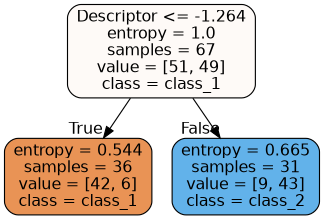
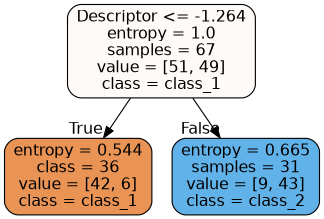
  digraph {
    node [color=black fontname=helvetica shape=box style="filled, rounded"]
    edge [fontname=helvetica labeldistance=2.5]
    n1 [fillcolor="#fefaf7" label="Descriptor <= -1.264\nentropy = 1.0\nsamples = 67\nvalue = [51, 49]\nclass = class_1"]
-   n2 [fillcolor="#e99355" label="entropy = 0.544\nsamples = 36\nvalue = [42, 6]\nclass = class_1"]
+   n2 [fillcolor="#e99355" label="entropy = 0.544\nclass = 36\nvalue = [42, 6]\nclass = class_1"]
    n3 [fillcolor="#62b2ea" label="entropy = 0.665\nsamples = 31\nvalue = [9, 43]\nclass = class_2"]
    n1 -> n2 [headlabel=True labelangle=45]
    n1 -> n3 [headlabel=False labelangle=-45]
  }
